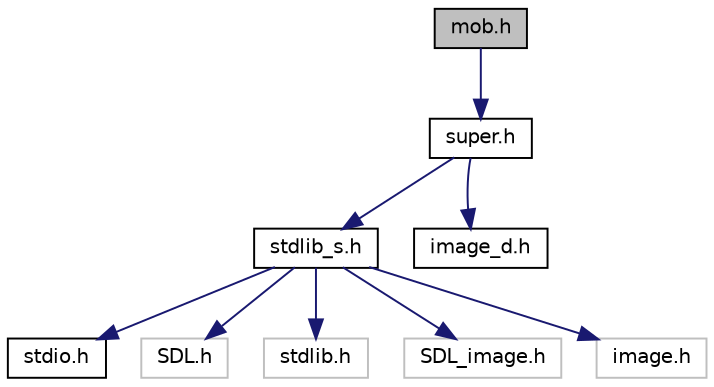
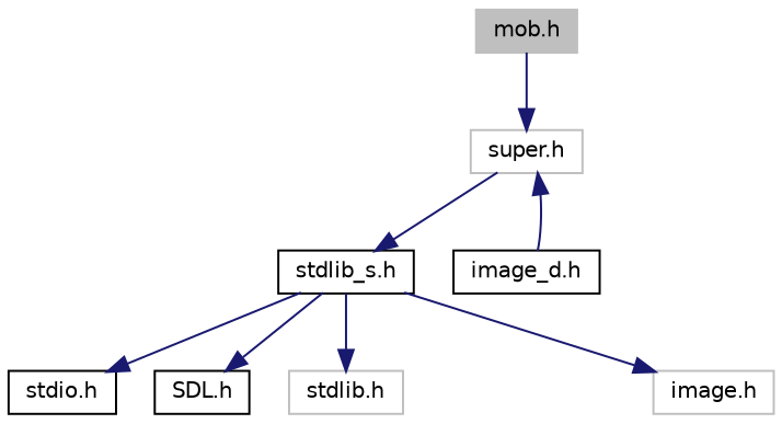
  digraph {
    node [color=black fillcolor=white fontname=Helvetica fontsize=10 shape=record style=filled]
    edge [color=midnightblue fontname=Helvetica fontsize=10 labelfontname=Helvetica labelfontsize=10 style=solid]
-   n1 [fillcolor=grey75 fontcolor=black height=0.2 label="mob.h" width=0.4]
-   n2 [height=0.2 label="super.h" width=0.4]
+   n1 [color=grey75 fillcolor=grey75 fontcolor=black height=0.2 label="mob.h" width=0.4]
+   n2 [color=grey75 height=0.2 label="super.h" width=0.4]
    n3 [height=0.2 label="stdlib_s.h" width=0.4]
    n4 [height=0.2 label="image_d.h" width=0.4]
    n5 [height=0.2 label="stdio.h" width=0.4]
-   n6 [color=grey75 height=0.2 label="SDL.h" width=0.4]
+   n6 [height=0.2 label="SDL.h" width=0.4]
    n7 [color=grey75 height=0.2 label="stdlib.h" width=0.4]
-   n8 [color=grey75 height=0.2 label="SDL_image.h" width=0.4]
    n9 [color=grey75 height=0.2 label="image.h" width=0.4]
    n1 -> n2
    n2 -> n3
-   n2 -> n4
+   n4 -> n2
    n3 -> n5
    n3 -> n6
    n3 -> n7
-   n3 -> n8
    n3 -> n9
  }
